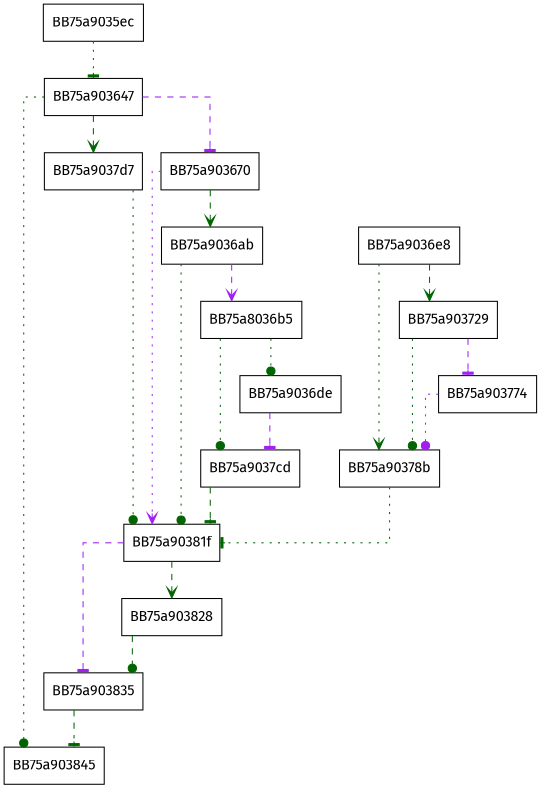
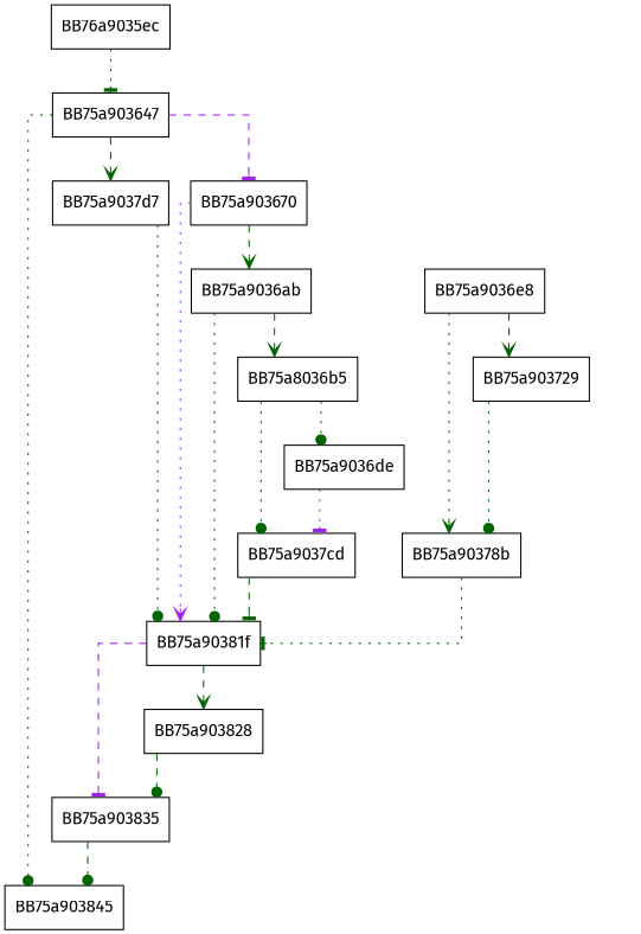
  digraph {
    fontname="Fira Sans"
    splines=ortho
    node [fontname="Fira Sans" shape=box]
    edge [arrowhead=dot color=darkgreen fontname="Fira Sans" style=dashed]
-   BB75a9035ec
+   BB75a9035ec [label=BB76a9035ec]
    BB75a903647
    BB75a903845
    BB75a9037d7
    BB75a903670
    BB75a90381f
    BB75a9036ab
    BB75a903835
    BB75a903828
    n10 [label=BB75a8036b5]
    BB75a9037cd
    BB75a9036de
    BB75a9036e8
    BB75a90378b
    BB75a903729
-   BB75a903774
    BB75a9035ec -> BB75a903647 [arrowhead=tee style=dotted]
    BB75a903647 -> BB75a903845 [style=dotted]
    BB75a903647 -> BB75a9037d7 [arrowhead=vee]
    BB75a903647 -> BB75a903670 [arrowhead=tee color=purple]
    BB75a9037d7 -> BB75a90381f [style=dotted]
    BB75a903670 -> BB75a90381f [arrowhead=vee color=purple style=dotted]
    BB75a903670 -> BB75a9036ab [arrowhead=vee]
    BB75a90381f -> BB75a903835 [arrowhead=tee color=purple]
    BB75a90381f -> BB75a903828 [arrowhead=vee]
    BB75a9036ab -> BB75a90381f [style=dotted]
-   BB75a9036ab -> n10 [arrowhead=vee color=purple]
-   BB75a903835 -> BB75a903845 [arrowhead=tee]
+   BB75a9036ab -> n10 [arrowhead=vee]
+   BB75a903835 -> BB75a903845
    BB75a903828 -> BB75a903835
    n10 -> BB75a9037cd [style=dotted]
    n10 -> BB75a9036de [style=dotted]
    BB75a9037cd -> BB75a90381f [arrowhead=tee]
-   BB75a9036de -> BB75a9037cd [arrowhead=tee color=purple]
+   BB75a9036de -> BB75a9037cd [arrowhead=tee color=purple style=dotted]
    BB75a9036e8 -> BB75a90378b [arrowhead=vee style=dotted]
    BB75a9036e8 -> BB75a903729 [arrowhead=vee]
    BB75a90378b -> BB75a90381f [arrowhead=tee style=dotted]
    BB75a903729 -> BB75a90378b [style=dotted]
-   BB75a903729 -> BB75a903774 [arrowhead=tee color=purple]
-   BB75a903774 -> BB75a90378b [color=purple style=dotted]
  }
